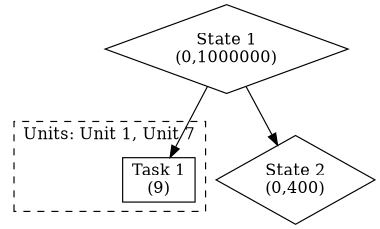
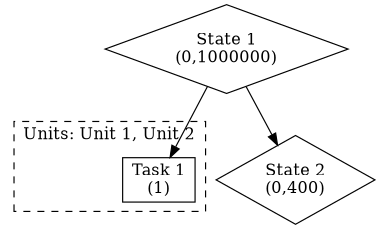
  digraph {
    bgcolor=white
    concentrate=true
    rankdir=TB
    node [shape=diamond color=black]
-   n1 [label="Task 1\n(9)" shape=box color=""]
+   n1 [label="Task 1\n(1)" shape=box color=""]
    n2 [label="State 2\n(0,400)"]
    n3 [label="State 1\n(0,1000000)"]
    subgraph cluster_1 {
-     label="Units: Unit 1, Unit 7"
+     label="Units: Unit 1, Unit 2"
      shape=box
      style=dashed
      n1
    }
    n3 -> n1
    n3 -> n2
  }
